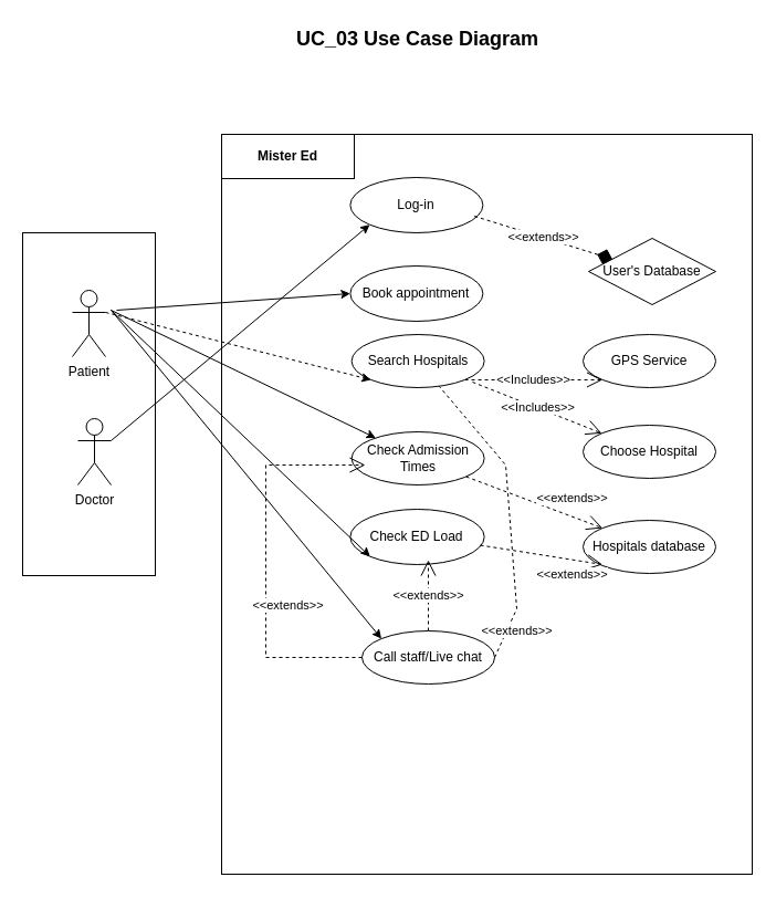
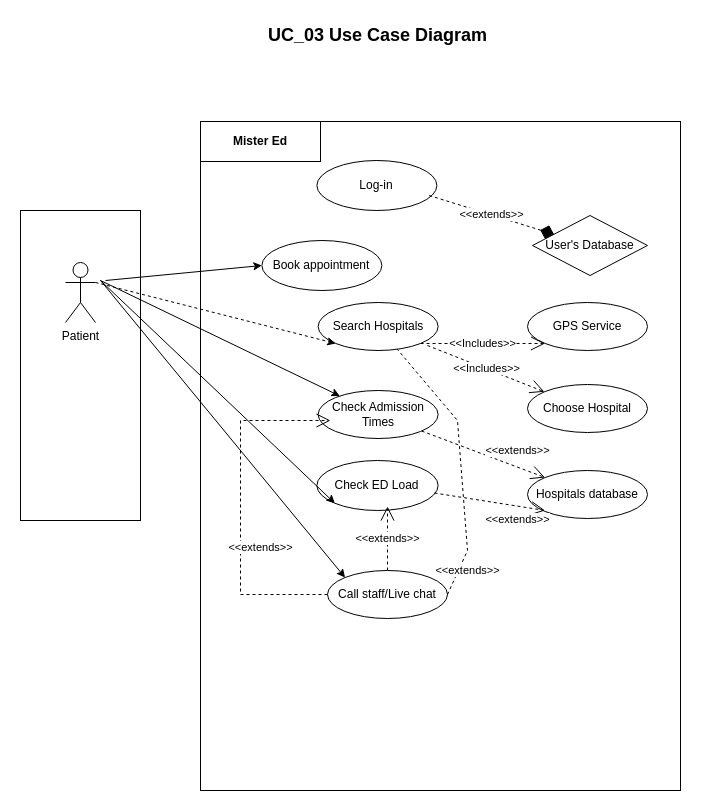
  <mxCell id="0" />
  <mxCell id="1" parent="0" />
  <mxCell id="2" value="" style="rounded=0;whiteSpace=wrap;html=1;" vertex="1" parent="1"><mxGeometry x="20" y="210" width="120" height="310" as="geometry" /></mxCell>
  <mxCell id="3" value="Patient" style="shape=umlActor;verticalLabelPosition=bottom;verticalAlign=top;html=1;outlineConnect=0;" vertex="1" parent="1"><mxGeometry x="65" y="262" width="30" height="60" as="geometry" /></mxCell>
  <mxCell id="4" value="" style="rounded=0;whiteSpace=wrap;html=1;" vertex="1" parent="1"><mxGeometry x="200" y="121" width="480" height="669" as="geometry" /></mxCell>
  <mxCell id="5" value="&lt;b&gt; Mister Ed&lt;/b&gt;" style="rounded=0;whiteSpace=wrap;html=1;" vertex="1" parent="1"><mxGeometry x="200" y="121" width="120" height="40" as="geometry" /></mxCell>
  <mxCell id="6" value="Check ED Load" style="ellipse;whiteSpace=wrap;html=1;" vertex="1" parent="1"><mxGeometry x="316.38" y="460" width="121.25" height="50" as="geometry" /></mxCell>
  <mxCell id="7" value="Check Admission Times" style="ellipse;whiteSpace=wrap;html=1;" vertex="1" parent="1"><mxGeometry x="317.63" y="390" width="120" height="48" as="geometry" /></mxCell>
  <mxCell id="8" value="Hospitals database" style="ellipse;whiteSpace=wrap;html=1;" vertex="1" parent="1"><mxGeometry x="527" y="470" width="120" height="48" as="geometry" /></mxCell>
  <mxCell id="9" value="Search Hospitals" style="ellipse;whiteSpace=wrap;html=1;" vertex="1" parent="1"><mxGeometry x="317.63" y="302" width="120" height="48" as="geometry" /></mxCell>
  <mxCell id="10" value="" style="endArrow=classic;html=1;rounded=0;" edge="1" parent="1" target="7"><mxGeometry width="50" height="50" relative="1" as="geometry"><mxPoint x="100" y="280" as="sourcePoint" /><mxPoint x="380" y="340" as="targetPoint" /></mxGeometry></mxCell>
  <mxCell id="11" value="" style="endArrow=classic;html=1;rounded=0;entryX=0;entryY=1;entryDx=0;entryDy=0;" edge="1" parent="1" target="6"><mxGeometry width="50" height="50" relative="1" as="geometry"><mxPoint x="100" y="280" as="sourcePoint" /><mxPoint x="380" y="340" as="targetPoint" /></mxGeometry></mxCell>
  <mxCell id="12" value="Call staff/Live chat" style="ellipse;whiteSpace=wrap;html=1;" vertex="1" parent="1"><mxGeometry x="327" y="570" width="120" height="48" as="geometry" /></mxCell>
  <mxCell id="13" value="" style="endArrow=classic;html=1;rounded=0;entryX=0;entryY=1;entryDx=0;entryDy=0;exitX=1;exitY=0.333;exitDx=0;exitDy=0;exitPerimeter=0;dashed=1;" edge="1" parent="1" source="3" target="9"><mxGeometry width="50" height="50" relative="1" as="geometry"><mxPoint x="100" y="290" as="sourcePoint" /><mxPoint x="351" y="297" as="targetPoint" /></mxGeometry></mxCell>
  <mxCell id="14" value="" style="endArrow=classic;html=1;rounded=0;entryX=0;entryY=0;entryDx=0;entryDy=0;" edge="1" parent="1" target="12"><mxGeometry width="50" height="50" relative="1" as="geometry"><mxPoint x="100" y="280" as="sourcePoint" /><mxPoint x="365" y="411" as="targetPoint" /></mxGeometry></mxCell>
  <mxCell id="15" value="GPS Service" style="ellipse;whiteSpace=wrap;html=1;" vertex="1" parent="1"><mxGeometry x="527" y="302" width="120" height="48" as="geometry" /></mxCell>
  <mxCell id="16" value="&amp;lt;&amp;lt;Includes&amp;gt;&amp;gt;" style="endArrow=open;endSize=12;dashed=1;html=1;rounded=0;exitX=1;exitY=1;exitDx=0;exitDy=0;entryX=0;entryY=1;entryDx=0;entryDy=0;" edge="1" parent="1" source="9" target="15"><mxGeometry width="160" relative="1" as="geometry"><mxPoint x="247" y="480" as="sourcePoint" /><mxPoint x="407" y="480" as="targetPoint" /></mxGeometry></mxCell>
  <mxCell id="17" value="Choose Hospital" style="ellipse;whiteSpace=wrap;html=1;" vertex="1" parent="1"><mxGeometry x="527" y="384" width="120" height="48" as="geometry" /></mxCell>
  <mxCell id="18" value="&amp;lt;&amp;lt;Includes&amp;gt;&amp;gt;" style="endArrow=open;endSize=12;dashed=1;html=1;rounded=0;exitX=0.911;exitY=0.896;exitDx=0;exitDy=0;exitPerimeter=0;" edge="1" parent="1" source="9" target="17"><mxGeometry width="160" relative="1" as="geometry"><mxPoint x="430" y="353" as="sourcePoint" /><mxPoint x="555" y="311" as="targetPoint" /></mxGeometry></mxCell>
  <mxCell id="19" value="&amp;lt;&amp;lt;extends&amp;gt;&amp;gt;" style="endArrow=open;endSize=12;dashed=1;html=1;rounded=0;entryX=0;entryY=0;entryDx=0;entryDy=0;" edge="1" parent="1" source="7" target="8"><mxGeometry x="0.464" y="16" width="160" relative="1" as="geometry"><mxPoint x="437" y="355" as="sourcePoint" /><mxPoint x="554" y="401" as="targetPoint" /><mxPoint x="-1" as="offset" /></mxGeometry></mxCell>
  <mxCell id="20" value="&amp;lt;&amp;lt;extends&amp;gt;&amp;gt;" style="endArrow=open;endSize=12;dashed=1;html=1;rounded=0;entryX=0;entryY=1;entryDx=0;entryDy=0;" edge="1" parent="1"><mxGeometry x="0.538" y="-13" width="160" relative="1" as="geometry"><mxPoint x="433.991" y="492.531" as="sourcePoint" /><mxPoint x="544.574" y="509.971" as="targetPoint" /><mxPoint as="offset" /></mxGeometry></mxCell>
  <mxCell id="21" value="&amp;lt;&amp;lt;extends&amp;gt;&amp;gt;" style="endArrow=open;endSize=12;dashed=1;html=1;rounded=0;" edge="1" parent="1" source="12"><mxGeometry width="160" relative="1" as="geometry"><mxPoint x="437" y="355" as="sourcePoint" /><mxPoint x="387" y="506" as="targetPoint" /><mxPoint as="offset" /></mxGeometry></mxCell>
  <mxCell id="22" value="&amp;lt;&amp;lt;extends&amp;gt;&amp;gt;" style="endArrow=open;endSize=12;dashed=1;html=1;rounded=0;entryX=0.103;entryY=0.625;entryDx=0;entryDy=0;exitX=0;exitY=0.5;exitDx=0;exitDy=0;entryPerimeter=0;" edge="1" parent="1" source="12" target="7"><mxGeometry x="-0.235" y="-20" width="160" relative="1" as="geometry"><mxPoint x="322.33" y="564.992" as="sourcePoint" /><mxPoint x="270" y="410" as="targetPoint" /><Array as="points"><mxPoint x="240" y="594" /><mxPoint x="240" y="420" /></Array><mxPoint as="offset" /></mxGeometry></mxCell>
  <mxCell id="23" value="&amp;lt;&amp;lt;extends&amp;gt;&amp;gt;" style="endArrow=none;endSize=12;dashed=1;html=1;rounded=0;exitX=1;exitY=0.5;exitDx=0;exitDy=0;" edge="1" parent="1" source="12" target="9"><mxGeometry x="-0.778" y="-8" width="160" relative="1" as="geometry"><mxPoint x="397" y="580" as="sourcePoint" /><mxPoint x="397" y="516" as="targetPoint" /><mxPoint as="offset" /><Array as="points"><mxPoint x="467" y="550" /><mxPoint x="457" y="420" /></Array></mxGeometry></mxCell>
  <mxCell id="24" value="&lt;b&gt;&lt;font style=&quot;font-size: 18px;&quot;&gt;UC_03 Use Case Diagram&lt;/font&gt;&lt;/b&gt;" style="text;html=1;align=center;verticalAlign=middle;whiteSpace=wrap;rounded=0;" vertex="1" parent="1"><mxGeometry x="240" y="20" width="275" height="30" as="geometry" /></mxCell>
  <mxCell id="25" value="Log-in" style="ellipse;whiteSpace=wrap;html=1;" vertex="1" parent="1"><mxGeometry x="316.38" y="160" width="120" height="50" as="geometry" /></mxCell>
  <mxCell id="26" value="User's Database" style="rhombus;whiteSpace=wrap;html=1;" vertex="1" parent="1"><mxGeometry x="532" y="215" width="115" height="60" as="geometry" /></mxCell>
  <mxCell id="27" value="&amp;lt;&amp;lt;extends&amp;gt;&amp;gt;" style="endArrow=diamond;endSize=12;dashed=1;html=1;rounded=0;exitX=0.936;exitY=0.7;exitDx=0;exitDy=0;exitPerimeter=0;" edge="1" parent="1" source="25" target="26"><mxGeometry width="160" relative="1" as="geometry"><mxPoint x="430" y="353" as="sourcePoint" /><mxPoint x="555" y="353" as="targetPoint" /></mxGeometry></mxCell>
- <mxCell id="28" value="Book appointment" style="ellipse;whiteSpace=wrap;html=1;" vertex="1" parent="1"><mxGeometry x="316.38" y="240" width="120" height="50" as="geometry" /></mxCell>
- <mxCell id="29" value="Doctor" style="shape=umlActor;verticalLabelPosition=bottom;verticalAlign=top;html=1;outlineConnect=0;" vertex="1" parent="1"><mxGeometry x="70" y="378" width="30" height="60" as="geometry" /></mxCell>
- <mxCell id="30" value="" style="endArrow=classic;html=1;rounded=0;entryX=0;entryY=1;entryDx=0;entryDy=0;exitX=1;exitY=0.333;exitDx=0;exitDy=0;exitPerimeter=0;" edge="1" parent="1" source="29" target="25"><mxGeometry width="50" height="50" relative="1" as="geometry"><mxPoint x="105" y="292" as="sourcePoint" /><mxPoint x="345" y="353" as="targetPoint" /></mxGeometry></mxCell>
+ <mxCell id="28" value="Book appointment" style="ellipse;whiteSpace=wrap;html=1;" vertex="1" parent="1"><mxGeometry x="261.38" y="240" width="120" height="50" as="geometry" /></mxCell>
  <mxCell id="31" value="" style="endArrow=classic;html=1;rounded=0;entryX=0;entryY=0.5;entryDx=0;entryDy=0;" edge="1" parent="1" target="28"><mxGeometry width="50" height="50" relative="1" as="geometry"><mxPoint x="105" y="280" as="sourcePoint" /><mxPoint x="345" y="353" as="targetPoint" /></mxGeometry></mxCell>
